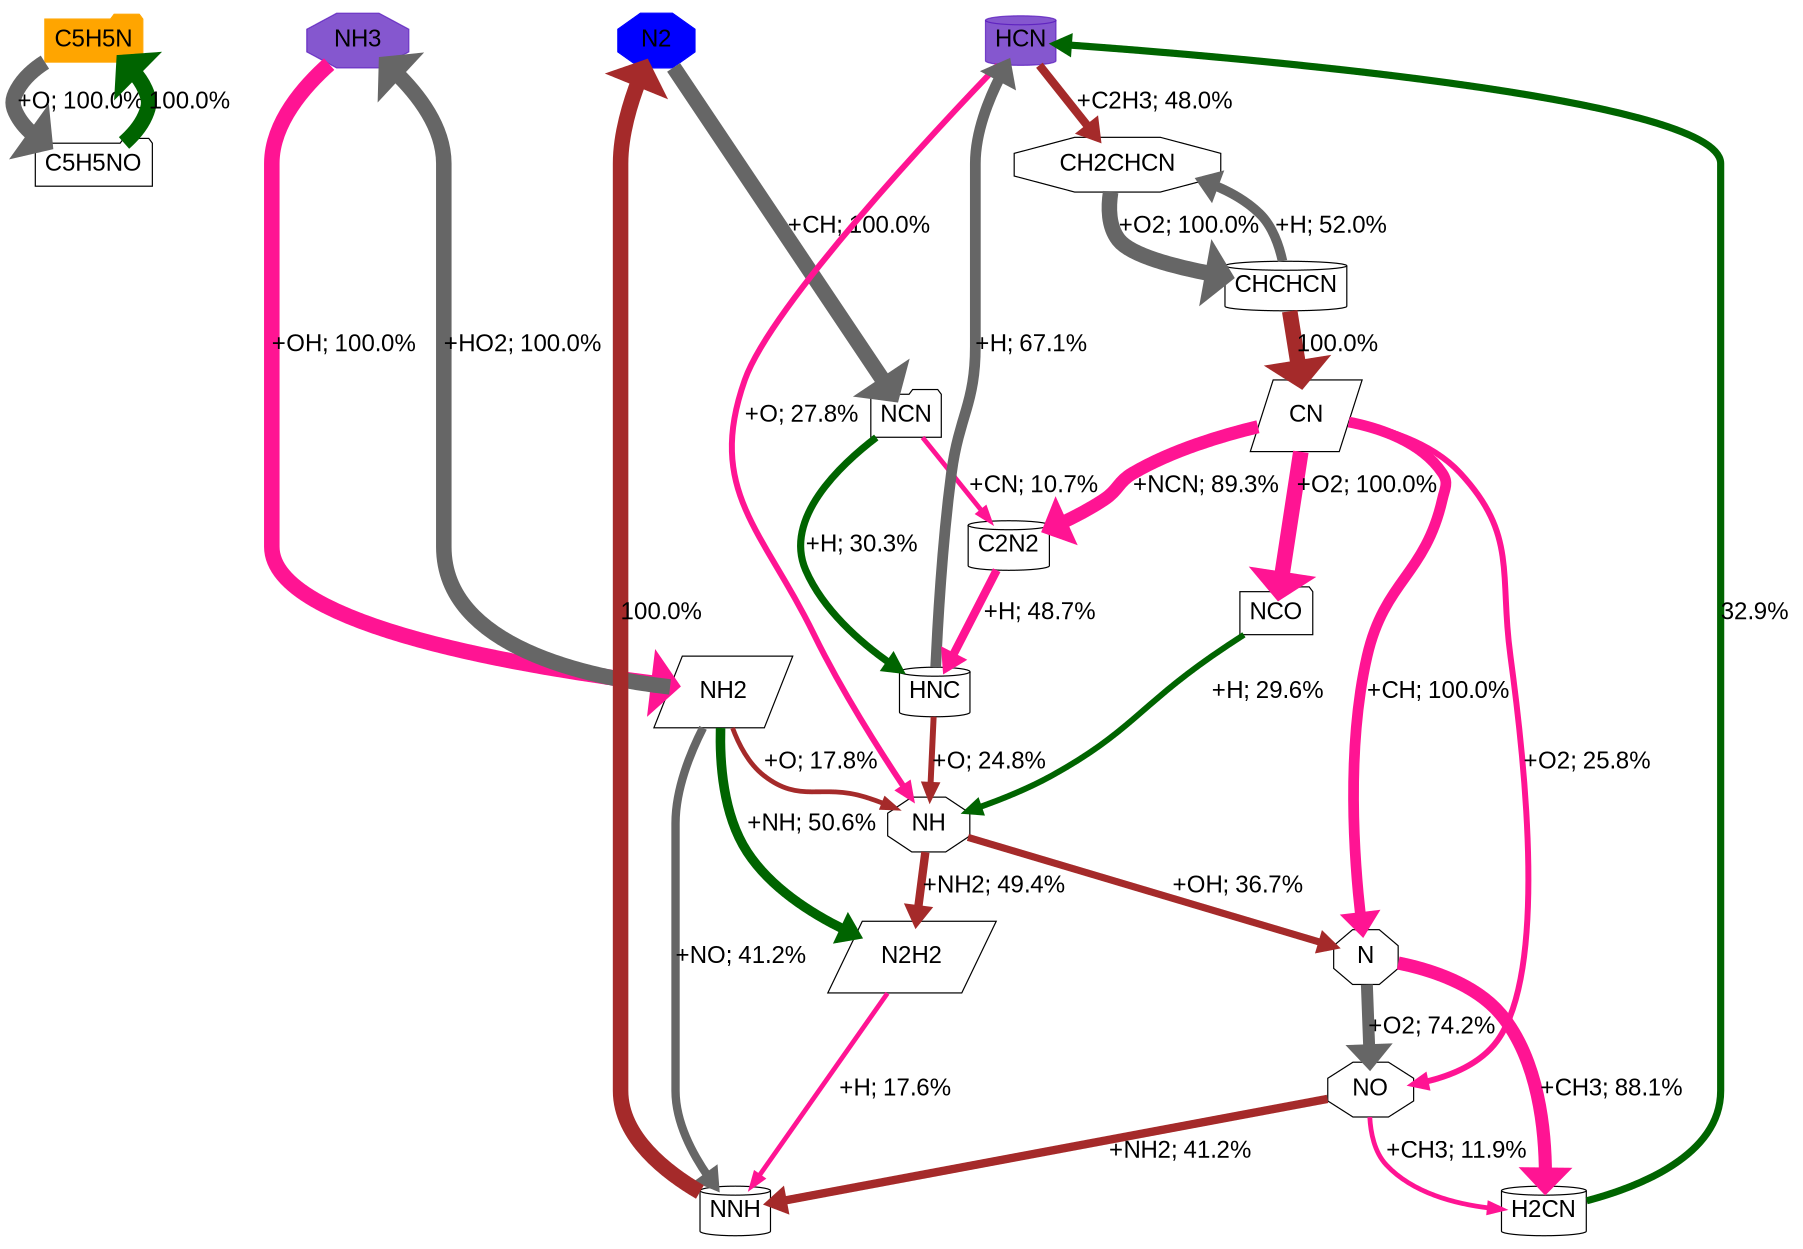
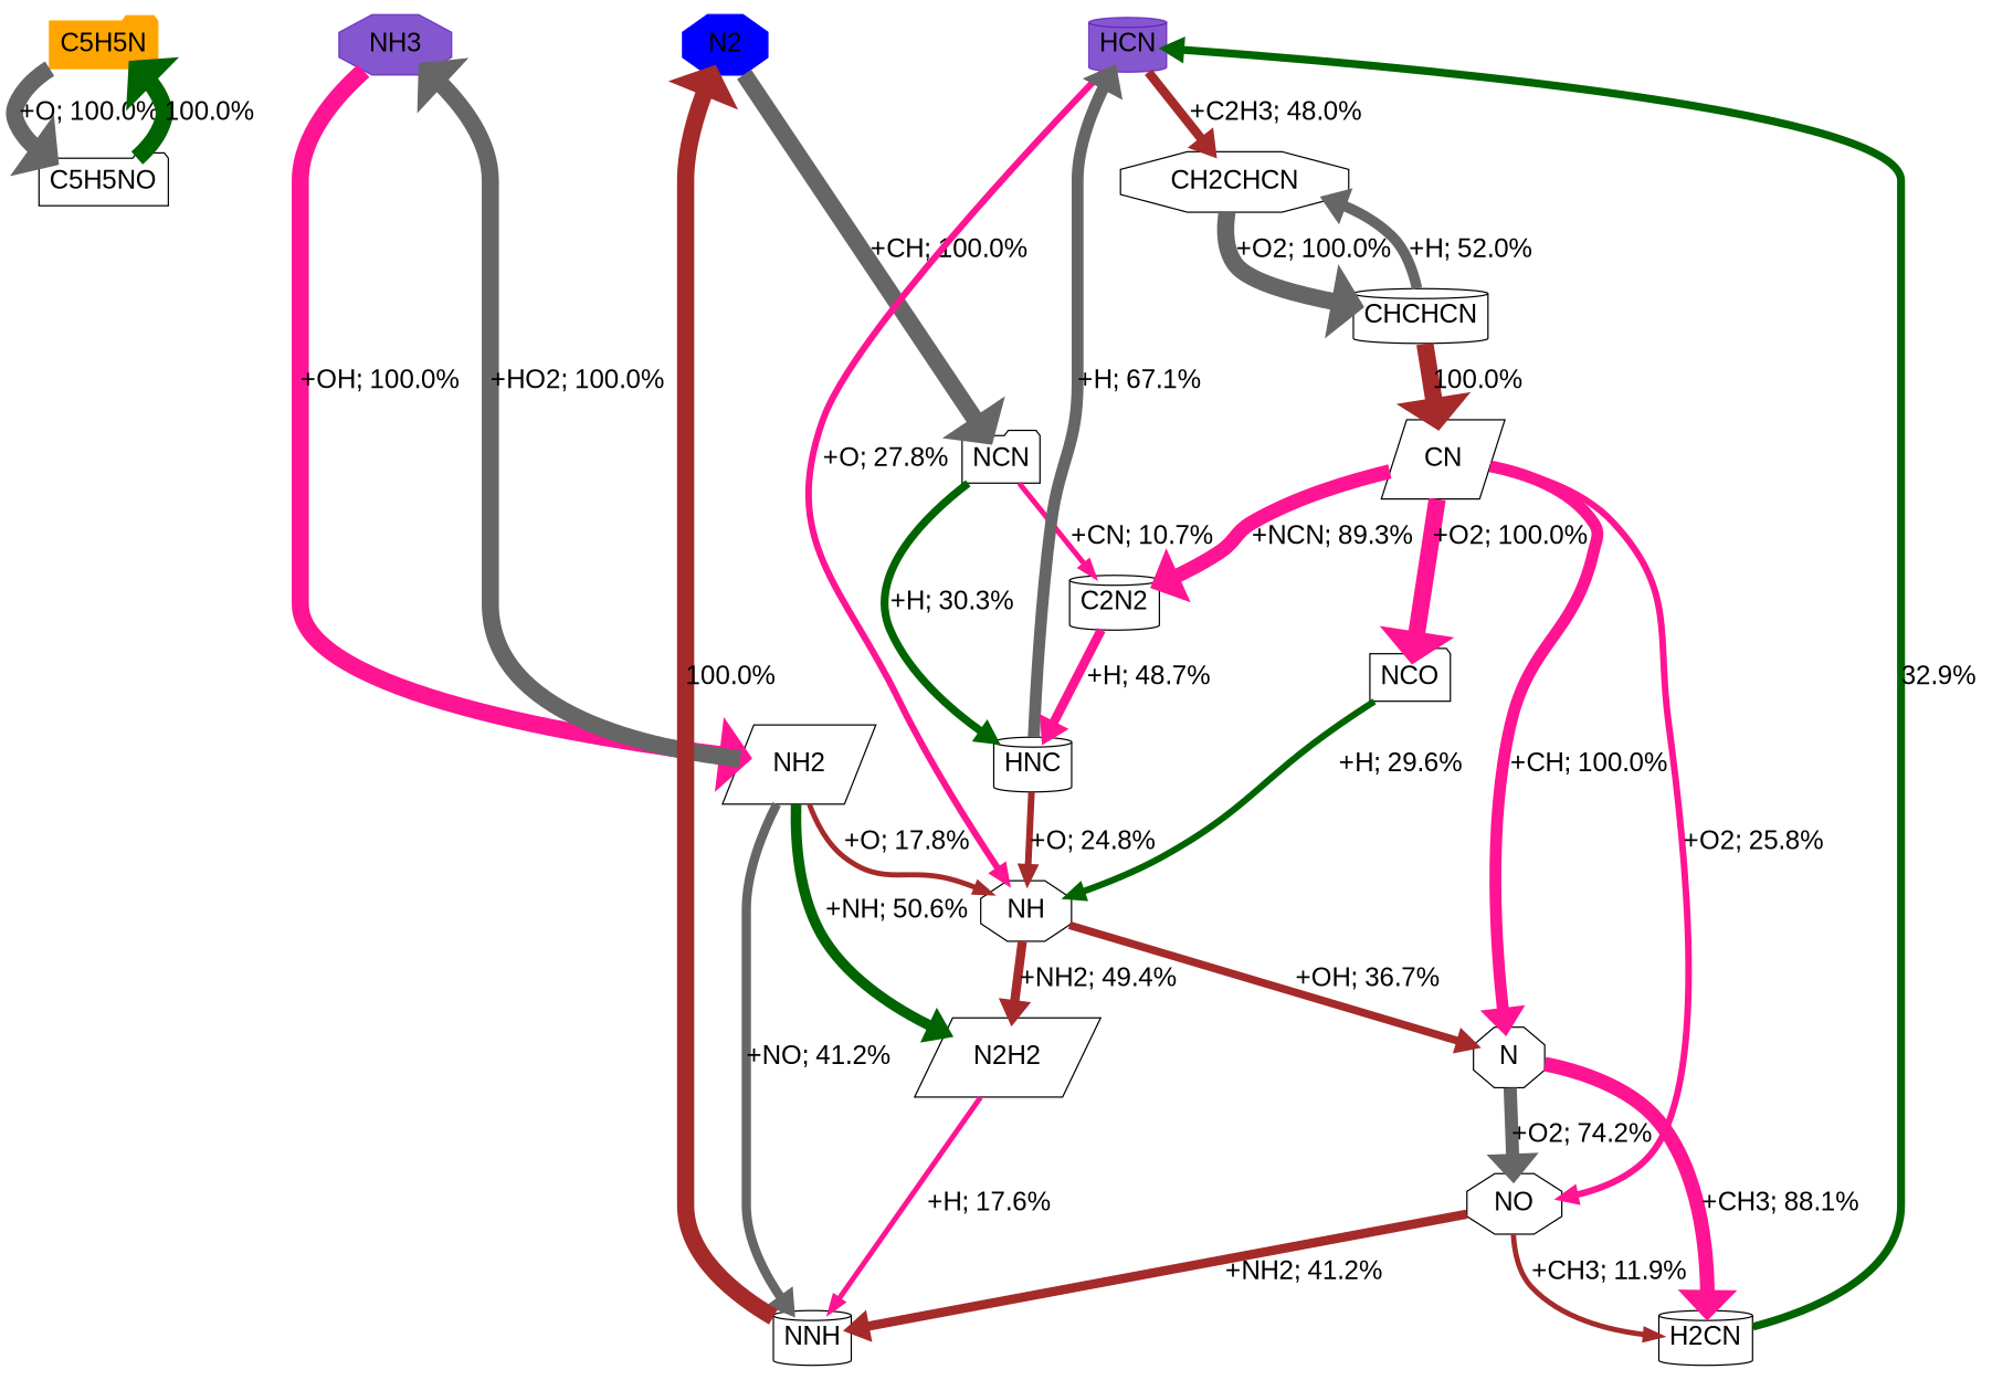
  digraph {
    b="0,0,1558,558"
    fontname="Liberation Sans"
    rankdir=TB
    node [fontname="Liberation Sans" fontsize=20 shape=octagon]
    edge [color=deeppink fontcolor=black fontname="Liberation Sans" fontsize=20 penwidth=13]
    C5H5N [color=orange fillcolor=orange shape=folder style=filled]
    N2 [color=blue fillcolor=blue style=filled]
    HCN [color="#500dbab1" fillcolor="#500dbab1" shape=cylinder style=filled]
    NH3 [color="#500dbab1" fillcolor="#500dbab1" style=filled]
    C5H5NO [shape=folder]
    NCN [shape=folder]
    NH
    CH2CHCN
    NH2 [shape=parallelogram]
    NNH [shape=cylinder]
    NO
    H2CN [shape=cylinder]
    HNC [shape=cylinder]
    C2N2 [shape=cylinder]
    N2H2 [shape=parallelogram]
    N
    CHCHCN [shape=cylinder]
    CN [shape=parallelogram]
    NCO [shape=folder]
    subgraph sub_1 {
      rank=source
      C5H5N
      N2
      HCN
      NH3
    }
    C5H5N -> C5H5NO [color=gray40 label="+O; 100.0%"]
    N2 -> NCN [color=gray40 label="+CH; 100.0%"]
    HCN -> NH [label="+O; 27.8%" penwidth=5]
    HCN -> CH2CHCN [color=brown label="+C2H3; 48.0%" penwidth=7]
    NH3 -> NH2 [label="+OH; 100.0%"]
    C5H5NO -> C5H5N [color=darkgreen label="100.0%"]
    NCN -> HNC [color=darkgreen label="+H; 30.3%" penwidth=6]
    NCN -> C2N2 [label="+CN; 10.7%" penwidth=4]
    NH -> N2H2 [color=brown label="+NH2; 49.4%" penwidth=7]
    NH -> N [color=brown label="+OH; 36.7%" penwidth=6]
    CH2CHCN -> CHCHCN [color=gray40 label="+O2; 100.0%"]
    NH2 -> NH3 [color=gray40 label="+HO2; 100.0%"]
    NH2 -> NH [color=brown label="+O; 17.8%" penwidth=4]
    NH2 -> NNH [color=gray40 label="+NO; 41.2%" penwidth=7]
    NH2 -> N2H2 [color=darkgreen label="+NH; 50.6%" penwidth=8]
    NNH -> N2 [color=brown label="100.0%"]
    NO -> NNH [color=brown label="+NH2; 41.2%" penwidth=7]
-   NO -> H2CN [label="+CH3; 11.9%" penwidth=4]
+   NO -> H2CN [color=brown label="+CH3; 11.9%" penwidth=4]
    H2CN -> HCN [color=darkgreen label="32.9%" penwidth=6]
    HNC -> HCN [color=gray40 label="+H; 67.1%" penwidth=9]
    HNC -> NH [color=brown label="+O; 24.8%" penwidth=5]
    C2N2 -> HNC [label="+H; 48.7%" penwidth=7]
    N2H2 -> NNH [label="+H; 17.6%" penwidth=4]
    N -> NO [color=gray40 label="+O2; 74.2%" penwidth=10]
    N -> H2CN [label="+CH3; 88.1%" penwidth=11]
    CHCHCN -> CH2CHCN [color=gray40 label="+H; 52.0%" penwidth=8]
    CHCHCN -> CN [color=brown label="100.0%"]
    CN -> NO [label="+O2; 25.8%" penwidth=5]
    CN -> C2N2 [label="+NCN; 89.3%" penwidth=11]
    CN -> N [label="+CH; 100.0%" penwidth=9]
    CN -> NCO [label="+O2; 100.0%"]
    NCO -> NH [color=darkgreen label="+H; 29.6%" penwidth=5]
  }
